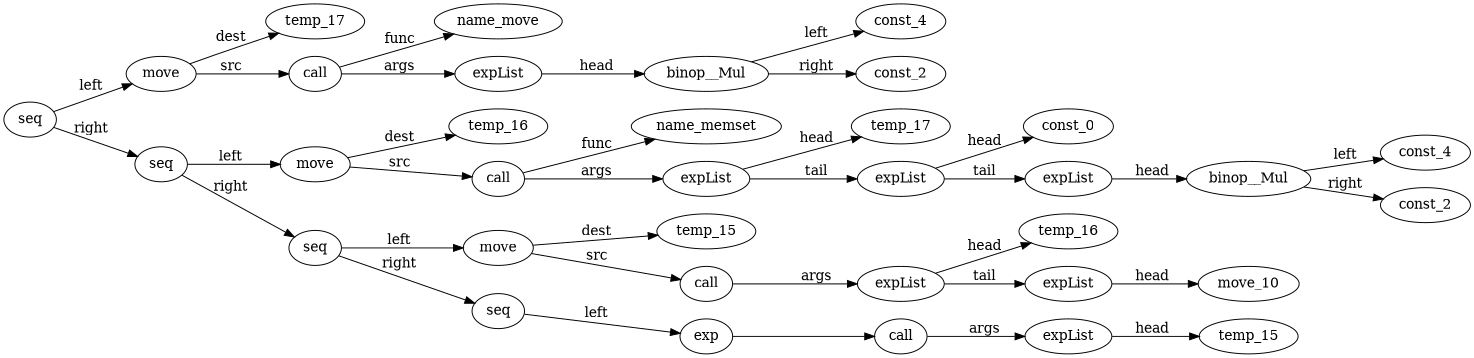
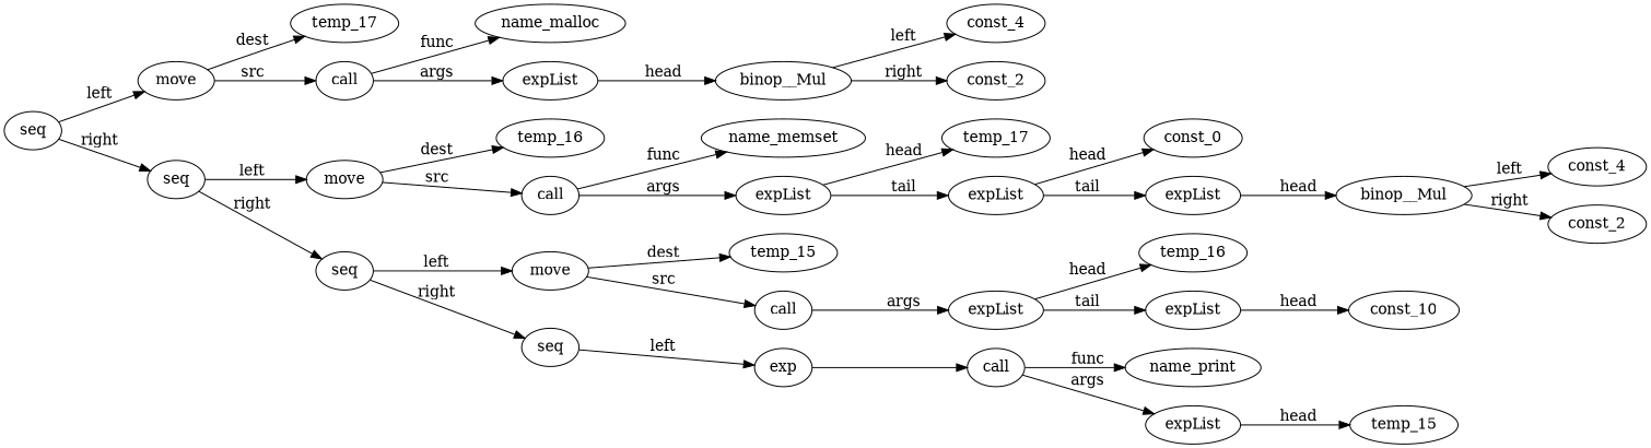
  digraph {
    rankdir=LR
    n1 [label=temp_17]
-   n2 [label=name_move]
+   n2 [label=name_malloc]
    n3 [label=const_4]
    n4 [label=const_2]
    n5 [label=binop__Mul]
    n6 [label=expList]
    n7 [label=call]
    n8 [label=move]
    n9 [label=temp_16]
    n10 [label=name_memset]
    n11 [label=temp_17]
    n12 [label=const_0]
    n13 [label=const_4]
    n14 [label=const_2]
    n15 [label=binop__Mul]
    n16 [label=expList]
    n17 [label=expList]
    n18 [label=expList]
    n19 [label=call]
    n20 [label=move]
    n21 [label=temp_15]
    n22 [label=temp_16]
-   n23 [label=move_10]
+   n23 [label=const_10]
    n24 [label=expList]
    n25 [label=expList]
    n26 [label=call]
    n27 [label=move]
+   n28 [label=name_print]
    n29 [label=temp_15]
    n30 [label=expList]
    n31 [label=call]
    n32 [label=exp]
    n33 [label=seq]
    n34 [label=seq]
    n35 [label=seq]
    n36 [label=seq]
    n5 -> n3 [label=left]
    n5 -> n4 [label=right]
    n6 -> n5 [label=head]
    n7 -> n2 [label=func]
    n7 -> n6 [label=args]
    n8 -> n1 [label=dest]
    n8 -> n7 [label=src]
    n15 -> n13 [label=left]
    n15 -> n14 [label=right]
    n16 -> n15 [label=head]
    n17 -> n12 [label=head]
    n17 -> n16 [label=tail]
    n18 -> n11 [label=head]
    n18 -> n17 [label=tail]
    n19 -> n10 [label=func]
    n19 -> n18 [label=args]
    n20 -> n9 [label=dest]
    n20 -> n19 [label=src]
    n24 -> n23 [label=head]
    n25 -> n22 [label=head]
    n25 -> n24 [label=tail]
    n26 -> n25 [label=args]
    n27 -> n21 [label=dest]
    n27 -> n26 [label=src]
    n30 -> n29 [label=head]
+   n31 -> n28 [label=func]
    n31 -> n30 [label=args]
    n32 -> n31
    n33 -> n32 [label=left]
    n34 -> n27 [label=left]
    n34 -> n33 [label=right]
    n35 -> n20 [label=left]
    n35 -> n34 [label=right]
    n36 -> n8 [label=left]
    n36 -> n35 [label=right]
  }
